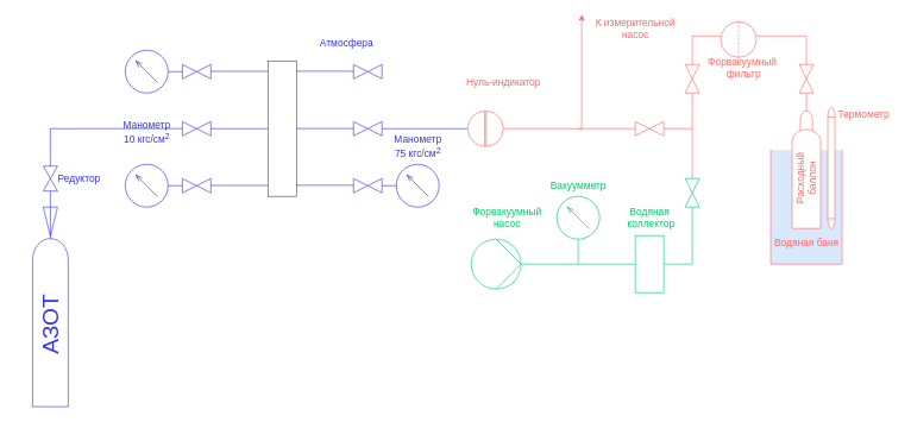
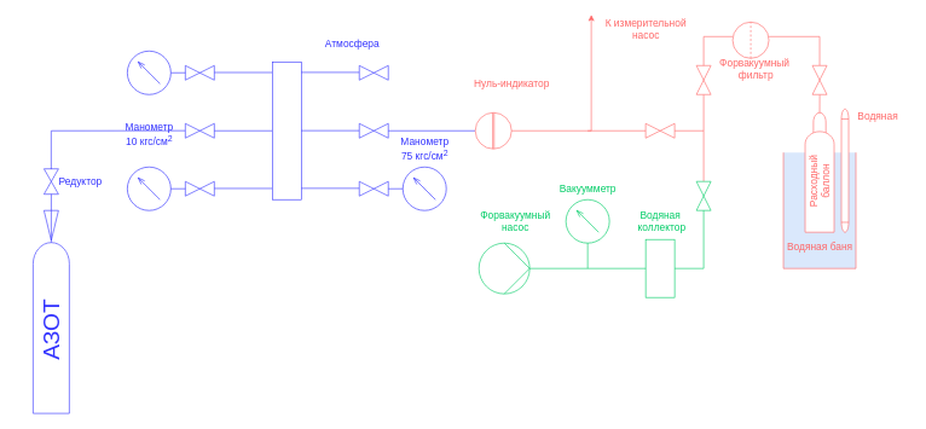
  <mxCell id="0" />
  <mxCell id="1" parent="0" />
  <mxCell id="2" value="" style="shape=mxgraph.pid.vessels.bag;html=1;pointerEvents=1;align=center;verticalLabelPosition=bottom;verticalAlign=top;dashed=0;strokeColor=#3333FF;" parent="1" vertex="1"><mxGeometry x="45" y="290" width="50" height="280" as="geometry" /></mxCell>
  <mxCell id="3" value="&lt;font style=&quot;font-size: 32px&quot;&gt;АЗОТ&lt;/font&gt;" style="text;html=1;resizable=0;autosize=1;align=center;verticalAlign=middle;points=[];fillColor=none;strokeColor=none;rounded=0;rotation=-90;fontColor=#3333FF;" parent="1" vertex="1"><mxGeometry x="20" y="440" width="100" height="30" as="geometry" /></mxCell>
  <mxCell id="4" value="" style="verticalLabelPosition=bottom;align=center;html=1;verticalAlign=top;pointerEvents=1;dashed=0;shape=mxgraph.pid2valves.valve;valveType=gate;rotation=-90;strokeColor=#3333FF;" parent="1" vertex="1"><mxGeometry x="52.5" y="240" width="35" height="20" as="geometry" /></mxCell>
  <mxCell id="5" value="" style="endArrow=none;html=1;entryX=0;entryY=0.502;entryDx=0;entryDy=0;entryPerimeter=0;strokeColor=#3333FF;" parent="1" target="4" edge="1"><mxGeometry width="50" height="50" relative="1" as="geometry"><mxPoint x="70" y="290" as="sourcePoint" /><mxPoint x="120" y="320" as="targetPoint" /></mxGeometry></mxCell>
  <mxCell id="6" value="&lt;font style=&quot;font-size: 14px&quot;&gt;Редуктор&lt;/font&gt;" style="text;html=1;resizable=0;autosize=1;align=center;verticalAlign=middle;points=[];fillColor=none;strokeColor=none;rounded=0;fontColor=#3333FF;" parent="1" vertex="1"><mxGeometry x="75" y="240" width="70" height="20" as="geometry" /></mxCell>
  <mxCell id="7" value="" style="endArrow=none;html=1;strokeColor=#3333FF;" parent="1" edge="1"><mxGeometry width="50" height="50" relative="1" as="geometry"><mxPoint x="69.94" y="233" as="sourcePoint" /><mxPoint x="69.94" y="180" as="targetPoint" /></mxGeometry></mxCell>
  <mxCell id="8" value="" style="endArrow=none;html=1;entryX=0;entryY=0.492;entryDx=0;entryDy=0;entryPerimeter=0;strokeColor=#3333FF;" parent="1" target="9" edge="1"><mxGeometry width="50" height="50" relative="1" as="geometry"><mxPoint x="70" y="180" as="sourcePoint" /><mxPoint x="205" y="180" as="targetPoint" /></mxGeometry></mxCell>
  <mxCell id="9" value="" style="verticalLabelPosition=bottom;align=center;html=1;verticalAlign=top;pointerEvents=1;dashed=0;shape=mxgraph.pid2valves.valve;valveType=gate;strokeColor=#3333FF;" parent="1" vertex="1"><mxGeometry x="255" y="170" width="40" height="20" as="geometry" /></mxCell>
  <mxCell id="10" value="" style="endArrow=none;html=1;strokeColor=#3333FF;" parent="1" edge="1"><mxGeometry width="50" height="50" relative="1" as="geometry"><mxPoint x="295" y="180" as="sourcePoint" /><mxPoint x="375" y="180" as="targetPoint" /></mxGeometry></mxCell>
  <mxCell id="11" value="" style="perimeter=ellipsePerimeter;verticalLabelPosition=bottom;shadow=0;dashed=0;align=center;html=1;verticalAlign=top;shape=mxgraph.electrical.instruments.galvanometer;rotation=-45;strokeColor=#3333FF;" parent="1" vertex="1"><mxGeometry x="175" y="230" width="60" height="60" as="geometry" /></mxCell>
  <mxCell id="12" value="" style="perimeter=ellipsePerimeter;verticalLabelPosition=bottom;shadow=0;dashed=0;align=center;html=1;verticalAlign=top;shape=mxgraph.electrical.instruments.galvanometer;rotation=-45;strokeColor=#3333FF;" parent="1" vertex="1"><mxGeometry x="555" y="135" width="60" height="250" as="geometry" /></mxCell>
  <mxCell id="13" value="" style="perimeter=ellipsePerimeter;verticalLabelPosition=bottom;shadow=0;dashed=0;align=center;html=1;verticalAlign=top;shape=mxgraph.electrical.instruments.galvanometer;rotation=-45;strokeColor=#3333FF;" parent="1" vertex="1"><mxGeometry x="175" y="70" width="60" height="60" as="geometry" /></mxCell>
  <mxCell id="14" value="Манометр&lt;br&gt;10 кгс/см&lt;sup&gt;2&lt;/sup&gt;" style="text;html=1;resizable=0;autosize=1;align=center;verticalAlign=middle;points=[];fillColor=none;strokeColor=none;rounded=0;fontSize=14;fontColor=#3333FF;" parent="1" vertex="1"><mxGeometry x="165" y="160" width="80" height="50" as="geometry" /></mxCell>
  <mxCell id="15" value="Манометр&lt;br&gt;75 кгс/см&lt;sup&gt;2&lt;/sup&gt;" style="text;html=1;resizable=0;autosize=1;align=center;verticalAlign=middle;points=[];fillColor=none;strokeColor=none;rounded=0;fontSize=14;fontColor=#3333FF;" parent="1" vertex="1"><mxGeometry x="545" y="180" width="80" height="50" as="geometry" /></mxCell>
  <mxCell id="16" value="Атмосфера" style="text;html=1;resizable=0;autosize=1;align=center;verticalAlign=middle;points=[];fillColor=none;strokeColor=none;rounded=0;fontSize=14;fontColor=#3333FF;" parent="1" vertex="1"><mxGeometry x="440" y="50" width="90" height="20" as="geometry" /></mxCell>
  <mxCell id="17" value="" style="verticalLabelPosition=bottom;align=center;html=1;verticalAlign=top;pointerEvents=1;dashed=0;shape=mxgraph.pid2valves.valve;valveType=gate;strokeColor=#3333FF;" parent="1" vertex="1"><mxGeometry x="255" y="90" width="40" height="20" as="geometry" /></mxCell>
  <mxCell id="18" value="" style="verticalLabelPosition=bottom;align=center;html=1;verticalAlign=top;pointerEvents=1;dashed=0;shape=mxgraph.pid2valves.valve;valveType=gate;strokeColor=#3333FF;" parent="1" vertex="1"><mxGeometry x="255" y="250" width="40" height="20" as="geometry" /></mxCell>
  <mxCell id="19" value="" style="endArrow=none;html=1;strokeColor=#3333FF;" parent="1" edge="1"><mxGeometry width="50" height="50" relative="1" as="geometry"><mxPoint x="295" y="99.58" as="sourcePoint" /><mxPoint x="375" y="99.58" as="targetPoint" /></mxGeometry></mxCell>
  <mxCell id="20" value="" style="endArrow=none;html=1;strokeColor=#3333FF;" parent="1" edge="1"><mxGeometry width="50" height="50" relative="1" as="geometry"><mxPoint x="295" y="259.58" as="sourcePoint" /><mxPoint x="375" y="259.58" as="targetPoint" /></mxGeometry></mxCell>
  <mxCell id="21" value="" style="endArrow=none;html=1;exitX=0.855;exitY=0.855;exitDx=0;exitDy=0;exitPerimeter=0;entryX=0.003;entryY=0.497;entryDx=0;entryDy=0;entryPerimeter=0;strokeColor=#3333FF;" parent="1" source="13" target="17" edge="1"><mxGeometry width="50" height="50" relative="1" as="geometry"><mxPoint x="245" y="120" as="sourcePoint" /><mxPoint x="254" y="100" as="targetPoint" /></mxGeometry></mxCell>
  <mxCell id="22" value="" style="endArrow=none;html=1;exitX=0.855;exitY=0.855;exitDx=0;exitDy=0;exitPerimeter=0;entryX=0.003;entryY=0.497;entryDx=0;entryDy=0;entryPerimeter=0;strokeColor=#3333FF;" parent="1" edge="1"><mxGeometry width="50" height="50" relative="1" as="geometry"><mxPoint x="235" y="260.03" as="sourcePoint" /><mxPoint x="254.997" y="259.97" as="targetPoint" /></mxGeometry></mxCell>
  <mxCell id="23" value="" style="shape=mxgraph.pid.vessels.tank,_vessel;html=1;pointerEvents=1;align=center;verticalLabelPosition=bottom;verticalAlign=top;dashed=0;fontSize=14;strokeColor=#3333FF;" parent="1" vertex="1"><mxGeometry x="375" y="85" width="40" height="190" as="geometry" /></mxCell>
  <mxCell id="24" value="" style="endArrow=none;html=1;strokeColor=#3333FF;" parent="1" edge="1"><mxGeometry width="50" height="50" relative="1" as="geometry"><mxPoint x="415" y="99.41" as="sourcePoint" /><mxPoint x="495" y="99.41" as="targetPoint" /></mxGeometry></mxCell>
  <mxCell id="25" value="" style="endArrow=none;html=1;strokeColor=#3333FF;" parent="1" edge="1"><mxGeometry width="50" height="50" relative="1" as="geometry"><mxPoint x="415" y="179.83" as="sourcePoint" /><mxPoint x="495" y="179.83" as="targetPoint" /></mxGeometry></mxCell>
  <mxCell id="26" value="" style="endArrow=none;html=1;strokeColor=#3333FF;" parent="1" edge="1"><mxGeometry width="50" height="50" relative="1" as="geometry"><mxPoint x="415" y="259.41" as="sourcePoint" /><mxPoint x="495" y="259.41" as="targetPoint" /></mxGeometry></mxCell>
  <mxCell id="27" value="" style="verticalLabelPosition=bottom;align=center;html=1;verticalAlign=top;pointerEvents=1;dashed=0;shape=mxgraph.pid2valves.valve;valveType=gate;strokeColor=#3333FF;" parent="1" vertex="1"><mxGeometry x="495" y="90" width="40" height="20" as="geometry" /></mxCell>
  <mxCell id="28" value="" style="verticalLabelPosition=bottom;align=center;html=1;verticalAlign=top;pointerEvents=1;dashed=0;shape=mxgraph.pid2valves.valve;valveType=gate;strokeColor=#3333FF;" parent="1" vertex="1"><mxGeometry x="495" y="170" width="40" height="20" as="geometry" /></mxCell>
  <mxCell id="29" value="" style="verticalLabelPosition=bottom;align=center;html=1;verticalAlign=top;pointerEvents=1;dashed=0;shape=mxgraph.pid2valves.valve;valveType=gate;strokeColor=#3333FF;" parent="1" vertex="1"><mxGeometry x="495" y="250" width="40" height="20" as="geometry" /></mxCell>
  <mxCell id="30" value="" style="endArrow=none;html=1;exitX=0.855;exitY=0.855;exitDx=0;exitDy=0;exitPerimeter=0;entryX=0.003;entryY=0.497;entryDx=0;entryDy=0;entryPerimeter=0;strokeColor=#3333FF;" parent="1" edge="1"><mxGeometry width="50" height="50" relative="1" as="geometry"><mxPoint x="535" y="260.06" as="sourcePoint" /><mxPoint x="554.997" y="260" as="targetPoint" /></mxGeometry></mxCell>
  <mxCell id="31" value="" style="endArrow=none;html=1;fontSize=14;entryX=0.5;entryY=1;entryDx=0;entryDy=0;strokeColor=#3333FF;" parent="1" edge="1"><mxGeometry width="50" height="50" relative="1" as="geometry"><mxPoint x="535" y="180" as="sourcePoint" /><mxPoint x="655" y="180" as="targetPoint" /></mxGeometry></mxCell>
  <mxCell id="32" value="Нуль-индикатор" style="text;html=1;resizable=0;autosize=1;align=center;verticalAlign=middle;points=[];fillColor=none;strokeColor=none;rounded=0;fontSize=14;fontColor=#FF6666;" parent="1" vertex="1"><mxGeometry x="645" y="105" width="120" height="20" as="geometry" /></mxCell>
  <mxCell id="33" value="" style="html=1;outlineConnect=0;align=center;dashed=0;aspect=fixed;shape=mxgraph.pid2inst.discInst;mounting=local;fontSize=14;rotation=90;fontColor=#33FF99;strokeColor=#FF6666;" parent="1" vertex="1"><mxGeometry x="655" y="155" width="50" height="50" as="geometry" /></mxCell>
  <mxCell id="34" value="" style="endArrow=none;html=1;fontSize=14;fontColor=#33FF99;strokeColor=#FF6666;" parent="1" edge="1"><mxGeometry width="50" height="50" relative="1" as="geometry"><mxPoint x="705" y="180" as="sourcePoint" /><mxPoint x="815" y="180" as="targetPoint" /></mxGeometry></mxCell>
  <mxCell id="35" value="" style="endArrow=classic;html=1;fontSize=14;fontColor=#33FF99;strokeColor=#FF6666;" parent="1" edge="1"><mxGeometry width="50" height="50" relative="1" as="geometry"><mxPoint x="815" y="180" as="sourcePoint" /><mxPoint x="815" y="20" as="targetPoint" /></mxGeometry></mxCell>
  <mxCell id="36" value="К измерительной &lt;br&gt;насос" style="text;html=1;resizable=0;autosize=1;align=center;verticalAlign=middle;points=[];fillColor=none;strokeColor=none;rounded=0;fontSize=14;fontColor=#FF6666;" parent="1" vertex="1"><mxGeometry x="825" y="20" width="130" height="40" as="geometry" /></mxCell>
  <mxCell id="37" value="" style="endArrow=none;html=1;fontColor=#33FF99;strokeColor=#FF6666;" parent="1" edge="1"><mxGeometry width="50" height="50" relative="1" as="geometry"><mxPoint x="810" y="180" as="sourcePoint" /><mxPoint x="890" y="180" as="targetPoint" /></mxGeometry></mxCell>
  <mxCell id="38" value="" style="verticalLabelPosition=bottom;align=center;html=1;verticalAlign=top;pointerEvents=1;dashed=0;shape=mxgraph.pid2valves.valve;valveType=gate;fontColor=#33FF99;strokeColor=#FF6666;" parent="1" vertex="1"><mxGeometry x="890" y="170" width="40" height="20" as="geometry" /></mxCell>
  <mxCell id="39" value="" style="endArrow=none;html=1;fontColor=#33FF99;strokeColor=#FF6666;" parent="1" edge="1"><mxGeometry width="50" height="50" relative="1" as="geometry"><mxPoint x="930" y="180" as="sourcePoint" /><mxPoint x="970" y="180" as="targetPoint" /></mxGeometry></mxCell>
  <mxCell id="40" value="" style="endArrow=none;html=1;fontColor=#33FF99;strokeColor=#FF6666;" parent="1" edge="1"><mxGeometry width="50" height="50" relative="1" as="geometry"><mxPoint x="970" y="250" as="sourcePoint" /><mxPoint x="970" y="180" as="targetPoint" /></mxGeometry></mxCell>
  <mxCell id="41" value="" style="endArrow=none;html=1;fontColor=#33FF99;strokeColor=#FF6666;" parent="1" edge="1"><mxGeometry width="50" height="50" relative="1" as="geometry"><mxPoint x="970" y="180" as="sourcePoint" /><mxPoint x="970" y="130" as="targetPoint" /></mxGeometry></mxCell>
  <mxCell id="42" value="" style="verticalLabelPosition=bottom;align=center;html=1;verticalAlign=top;pointerEvents=1;dashed=0;shape=mxgraph.pid2valves.valve;valveType=gate;rotation=-90;fontColor=#33FF99;strokeColor=#FF6666;" parent="1" vertex="1"><mxGeometry x="950" y="100" width="40" height="20" as="geometry" /></mxCell>
  <mxCell id="43" value="" style="endArrow=none;html=1;fontColor=#33FF99;strokeColor=#FF6666;" parent="1" edge="1"><mxGeometry width="50" height="50" relative="1" as="geometry"><mxPoint x="970" y="90" as="sourcePoint" /><mxPoint x="970" y="50" as="targetPoint" /></mxGeometry></mxCell>
  <mxCell id="44" value="" style="endArrow=none;html=1;fontColor=#33FF99;strokeColor=#FF6666;" parent="1" edge="1"><mxGeometry width="50" height="50" relative="1" as="geometry"><mxPoint x="970" y="50" as="sourcePoint" /><mxPoint x="1010" y="50" as="targetPoint" /></mxGeometry></mxCell>
  <mxCell id="45" value="" style="html=1;outlineConnect=0;align=center;dashed=0;aspect=fixed;shape=mxgraph.pid2inst.discInst;mounting=inaccessible;direction=south;rotation=-180;fontColor=#33FF99;strokeColor=#FF6666;" parent="1" vertex="1"><mxGeometry x="1010" y="30" width="50" height="50" as="geometry" /></mxCell>
  <mxCell id="46" value="" style="endArrow=none;html=1;fontColor=#33FF99;strokeColor=#FF6666;" parent="1" edge="1"><mxGeometry width="50" height="50" relative="1" as="geometry"><mxPoint x="1060" y="50" as="sourcePoint" /><mxPoint x="1130" y="50" as="targetPoint" /></mxGeometry></mxCell>
  <mxCell id="47" value="Форвакуумный&lt;br style=&quot;font-size: 14px;&quot;&gt;&amp;nbsp;фильтр" style="text;html=1;resizable=0;autosize=1;align=center;verticalAlign=middle;points=[];fillColor=none;strokeColor=none;rounded=0;fontColor=#FF6666;fontSize=14;" parent="1" vertex="1"><mxGeometry x="985" y="75" width="110" height="40" as="geometry" /></mxCell>
  <mxCell id="48" value="" style="endArrow=none;html=1;fontColor=#33FF99;strokeColor=#FF6666;" parent="1" edge="1"><mxGeometry width="50" height="50" relative="1" as="geometry"><mxPoint x="1130" y="90" as="sourcePoint" /><mxPoint x="1130" y="50" as="targetPoint" /></mxGeometry></mxCell>
  <mxCell id="49" value="" style="verticalLabelPosition=bottom;align=center;html=1;verticalAlign=top;pointerEvents=1;dashed=0;shape=mxgraph.pid2valves.valve;valveType=gate;rotation=-90;fontColor=#33FF99;strokeColor=#FF6666;" parent="1" vertex="1"><mxGeometry x="1110" y="100" width="40" height="20" as="geometry" /></mxCell>
  <mxCell id="50" value="" style="shape=mxgraph.pid.vessels.container,_tank,_cistern;html=1;pointerEvents=1;align=center;verticalLabelPosition=bottom;verticalAlign=top;dashed=0;strokeColor=#FF6666;fillColor=#dae8fc;" parent="1" vertex="1"><mxGeometry x="1080" y="210" width="100" height="160" as="geometry" /></mxCell>
  <mxCell id="51" value="" style="shape=mxgraph.pid.vessels.gas_bottle;html=1;pointerEvents=1;align=center;verticalLabelPosition=bottom;verticalAlign=top;dashed=0;fontColor=#33FF99;strokeColor=#FF6666;" parent="1" vertex="1"><mxGeometry x="1110" y="155" width="40" height="165" as="geometry" /></mxCell>
  <mxCell id="52" value="" style="shape=mxgraph.pid.vessels.tank;html=1;pointerEvents=1;align=center;verticalLabelPosition=bottom;verticalAlign=top;dashed=0;fontColor=#33FF99;strokeColor=#FF6666;" parent="1" vertex="1"><mxGeometry x="1160" y="150" width="10" height="170" as="geometry" /></mxCell>
  <mxCell id="53" value="Водяная баня" style="text;html=1;resizable=0;autosize=1;align=center;verticalAlign=middle;points=[];fillColor=none;strokeColor=none;rounded=0;fontColor=#FF6666;fontSize=14;" parent="1" vertex="1"><mxGeometry x="1075" y="330" width="110" height="20" as="geometry" /></mxCell>
  <mxCell id="54" value="Расходный &lt;br style=&quot;font-size: 14px;&quot;&gt;баллон" style="text;html=1;resizable=0;autosize=1;align=center;verticalAlign=middle;points=[];fillColor=none;strokeColor=none;rounded=0;rotation=-90;fontColor=#FF6666;fontSize=14;" parent="1" vertex="1"><mxGeometry x="1085" y="230" width="90" height="40" as="geometry" /></mxCell>
- <mxCell id="55" value="Термометр" style="text;html=1;resizable=0;autosize=1;align=center;verticalAlign=middle;points=[];fillColor=none;strokeColor=none;rounded=0;fontColor=#FF6666;fontSize=14;" parent="1" vertex="1"><mxGeometry x="1165" y="150" width="90" height="20" as="geometry" /></mxCell>
+ <mxCell id="55" value="Водяная" style="text;html=1;resizable=0;autosize=1;align=center;verticalAlign=middle;points=[];fillColor=none;strokeColor=none;rounded=0;fontColor=#FF6666;fontSize=14;" parent="1" vertex="1"><mxGeometry x="1165" y="150" width="90" height="20" as="geometry" /></mxCell>
  <mxCell id="56" value="" style="endArrow=none;html=1;entryX=-0.011;entryY=0.506;entryDx=0;entryDy=0;entryPerimeter=0;fontColor=#33FF99;strokeColor=#FF6666;" parent="1" target="49" edge="1"><mxGeometry width="50" height="50" relative="1" as="geometry"><mxPoint x="1130" y="155" as="sourcePoint" /><mxPoint x="1180" y="105" as="targetPoint" /></mxGeometry></mxCell>
  <mxCell id="57" value="" style="verticalLabelPosition=bottom;align=center;html=1;verticalAlign=top;pointerEvents=1;dashed=0;shape=mxgraph.pid2valves.valve;valveType=gate;rotation=-90;strokeColor=#00CC66;" parent="1" vertex="1"><mxGeometry x="950" y="260" width="40" height="20" as="geometry" /></mxCell>
  <mxCell id="58" value="" style="endArrow=none;html=1;strokeColor=#00CC66;" parent="1" edge="1"><mxGeometry width="50" height="50" relative="1" as="geometry"><mxPoint x="970" y="370" as="sourcePoint" /><mxPoint x="970" y="290" as="targetPoint" /></mxGeometry></mxCell>
  <mxCell id="59" value="" style="endArrow=none;html=1;strokeColor=#00CC66;" parent="1" edge="1"><mxGeometry width="50" height="50" relative="1" as="geometry"><mxPoint x="930" y="370" as="sourcePoint" /><mxPoint x="970" y="370" as="targetPoint" /></mxGeometry></mxCell>
  <mxCell id="60" value="" style="shape=mxgraph.pid.vessels.tank,_vessel;html=1;pointerEvents=1;align=center;verticalLabelPosition=bottom;verticalAlign=top;dashed=0;strokeColor=#00CC66;" parent="1" vertex="1"><mxGeometry x="890" y="330" width="40" height="80" as="geometry" /></mxCell>
  <mxCell id="61" value="Водяная&lt;br style=&quot;font-size: 14px;&quot;&gt;&amp;nbsp;коллектор" style="text;html=1;resizable=0;autosize=1;align=center;verticalAlign=middle;points=[];fillColor=none;strokeColor=none;rounded=0;fontColor=#00CC66;fontSize=14;" parent="1" vertex="1"><mxGeometry x="865" y="285" width="90" height="40" as="geometry" /></mxCell>
  <mxCell id="62" value="" style="endArrow=none;html=1;strokeColor=#00CC66;" parent="1" edge="1"><mxGeometry width="50" height="50" relative="1" as="geometry"><mxPoint x="810" y="370" as="sourcePoint" /><mxPoint x="890" y="370" as="targetPoint" /></mxGeometry></mxCell>
  <mxCell id="63" value="" style="endArrow=none;html=1;strokeColor=#00CC66;" parent="1" edge="1"><mxGeometry width="50" height="50" relative="1" as="geometry"><mxPoint x="810" y="370" as="sourcePoint" /><mxPoint x="810" y="330" as="targetPoint" /></mxGeometry></mxCell>
  <mxCell id="64" value="" style="endArrow=none;html=1;strokeColor=#00CC66;" parent="1" edge="1"><mxGeometry width="50" height="50" relative="1" as="geometry"><mxPoint x="730" y="370" as="sourcePoint" /><mxPoint x="810" y="370" as="targetPoint" /></mxGeometry></mxCell>
  <mxCell id="65" value="" style="shape=mxgraph.pid.pumps_-_iso.pump_(liquid);html=1;pointerEvents=1;align=center;verticalLabelPosition=bottom;verticalAlign=top;dashed=0;strokeColor=#00CC66;" parent="1" vertex="1"><mxGeometry x="660" y="335" width="70" height="70" as="geometry" /></mxCell>
  <mxCell id="66" value="" style="perimeter=ellipsePerimeter;verticalLabelPosition=bottom;shadow=0;dashed=0;align=center;html=1;verticalAlign=top;shape=mxgraph.electrical.instruments.galvanometer;rotation=-45;strokeColor=#00CC66;" parent="1" vertex="1"><mxGeometry x="780" y="180" width="60" height="250" as="geometry" /></mxCell>
  <mxCell id="67" value="Вакуумметр" style="text;html=1;resizable=0;autosize=1;align=center;verticalAlign=middle;points=[];fillColor=none;strokeColor=none;rounded=0;fontColor=#00CC66;fontSize=14;" parent="1" vertex="1"><mxGeometry x="765" y="250" width="90" height="20" as="geometry" /></mxCell>
  <mxCell id="68" value="Форвакуумный &lt;br style=&quot;font-size: 14px;&quot;&gt;насос" style="text;html=1;resizable=0;autosize=1;align=center;verticalAlign=middle;points=[];fillColor=none;strokeColor=none;rounded=0;fontColor=#00CC66;fontSize=14;" parent="1" vertex="1"><mxGeometry x="655" y="285" width="110" height="40" as="geometry" /></mxCell>
